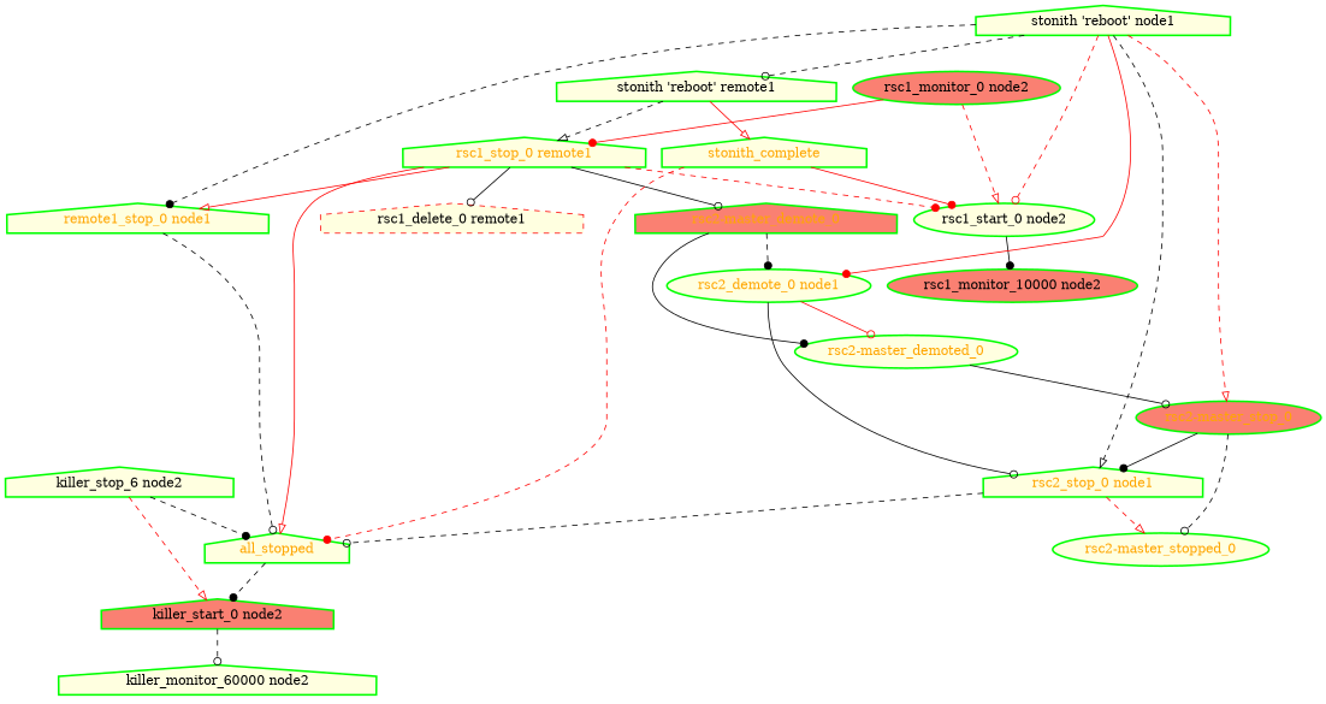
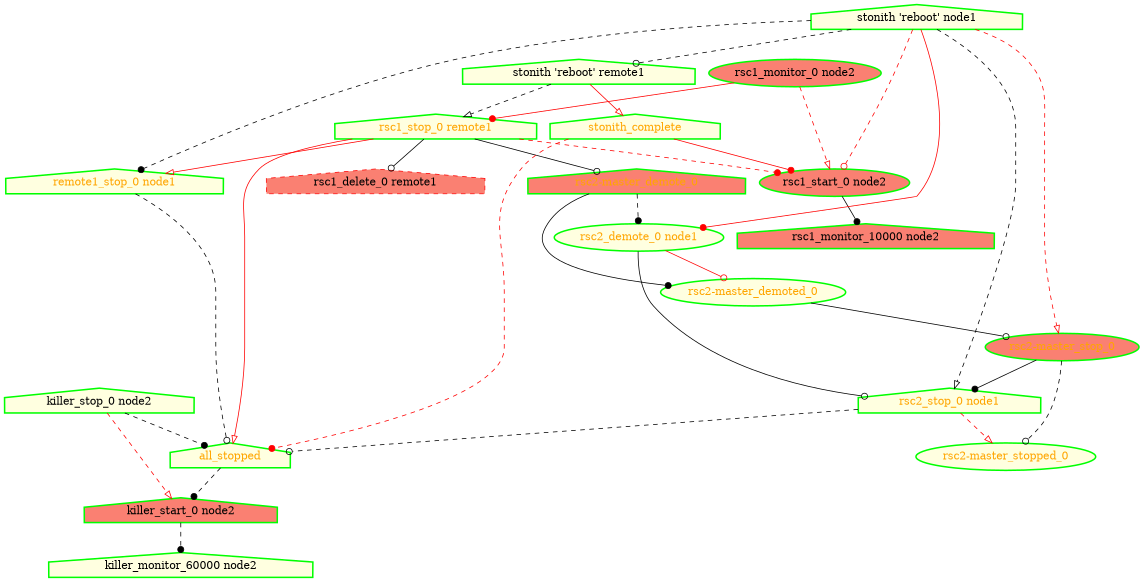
  digraph {
    node [color=green fillcolor=lightyellow fontcolor=orange shape=house style="bold,filled"]
    edge [arrowhead=dot color=black style=dashed]
    "killer_start_0 node2" [fillcolor=salmon fontcolor=black]
    all_stopped
    "killer_monitor_60000 node2" [fontcolor=black]
-   "killer_stop_0 node2" [fontcolor=black label="killer_stop_6 node2"]
+   "killer_stop_0 node2" [fontcolor=black]
    "remote1_stop_0 node1"
-   "rsc1_delete_0 remote1" [color=red fontcolor=black style="dashed,filled"]
-   "rsc1_start_0 node2" [fontcolor=black shape=ellipse]
-   "rsc1_monitor_10000 node2" [fillcolor=salmon fontcolor=black shape=ellipse]
+   "rsc1_delete_0 remote1" [color=red fillcolor=salmon fontcolor=black style="dashed,filled"]
+   "rsc1_start_0 node2" [fillcolor=salmon fontcolor=black shape=ellipse]
+   "rsc1_monitor_10000 node2" [fillcolor=salmon fontcolor=black]
    "rsc1_monitor_0 node2" [fillcolor=salmon fontcolor=black shape=ellipse]
    "rsc1_stop_0 remote1"
    "rsc2-master_demote_0" [fillcolor=salmon]
    "rsc2-master_demoted_0" [shape=ellipse]
    "rsc2_demote_0 node1" [shape=ellipse]
    "rsc2-master_stop_0" [fillcolor=salmon shape=ellipse]
    "rsc2_stop_0 node1"
    "rsc2-master_stopped_0" [shape=ellipse]
    "stonith 'reboot' node1" [fontcolor=black]
    "stonith 'reboot' remote1" [fontcolor=black]
    stonith_complete
-   "killer_start_0 node2" -> "killer_monitor_60000 node2" [arrowhead=odot]
+   "killer_start_0 node2" -> "killer_monitor_60000 node2"
    all_stopped -> "killer_start_0 node2"
    "killer_stop_0 node2" -> "killer_start_0 node2" [arrowhead=onormal color=red]
    "killer_stop_0 node2" -> all_stopped
    "remote1_stop_0 node1" -> all_stopped [arrowhead=odot]
    "rsc1_start_0 node2" -> "rsc1_monitor_10000 node2" [style=solid]
    "rsc1_monitor_0 node2" -> "rsc1_start_0 node2" [arrowhead=onormal color=red]
    "rsc1_monitor_0 node2" -> "rsc1_stop_0 remote1" [color=red style=solid]
    "rsc1_stop_0 remote1" -> all_stopped [arrowhead=onormal color=red style=solid]
    "rsc1_stop_0 remote1" -> "remote1_stop_0 node1" [arrowhead=onormal color=red style=solid]
    "rsc1_stop_0 remote1" -> "rsc1_delete_0 remote1" [arrowhead=odot style=solid]
    "rsc1_stop_0 remote1" -> "rsc1_start_0 node2" [color=red]
    "rsc1_stop_0 remote1" -> "rsc2-master_demote_0" [arrowhead=odot style=solid]
    "rsc2-master_demote_0" -> "rsc2-master_demoted_0" [style=solid]
    "rsc2-master_demote_0" -> "rsc2_demote_0 node1"
    "rsc2-master_demoted_0" -> "rsc2-master_stop_0" [arrowhead=odot style=solid]
    "rsc2_demote_0 node1" -> "rsc2-master_demoted_0" [arrowhead=odot color=red style=solid]
    "rsc2_demote_0 node1" -> "rsc2_stop_0 node1" [arrowhead=odot style=solid]
    "rsc2-master_stop_0" -> "rsc2_stop_0 node1" [style=solid]
    "rsc2-master_stop_0" -> "rsc2-master_stopped_0" [arrowhead=odot]
    "rsc2_stop_0 node1" -> all_stopped [arrowhead=odot]
    "rsc2_stop_0 node1" -> "rsc2-master_stopped_0" [arrowhead=onormal color=red]
    "stonith 'reboot' node1" -> "remote1_stop_0 node1"
    "stonith 'reboot' node1" -> "rsc1_start_0 node2" [arrowhead=odot color=red]
    "stonith 'reboot' node1" -> "rsc2_demote_0 node1" [color=red style=solid]
    "stonith 'reboot' node1" -> "rsc2-master_stop_0" [arrowhead=onormal color=red]
    "stonith 'reboot' node1" -> "rsc2_stop_0 node1" [arrowhead=onormal]
    "stonith 'reboot' node1" -> "stonith 'reboot' remote1" [arrowhead=odot]
    "stonith 'reboot' remote1" -> "rsc1_stop_0 remote1" [arrowhead=onormal]
    "stonith 'reboot' remote1" -> stonith_complete [arrowhead=onormal color=red style=solid]
    stonith_complete -> all_stopped [color=red]
    stonith_complete -> "rsc1_start_0 node2" [color=red style=solid]
  }
